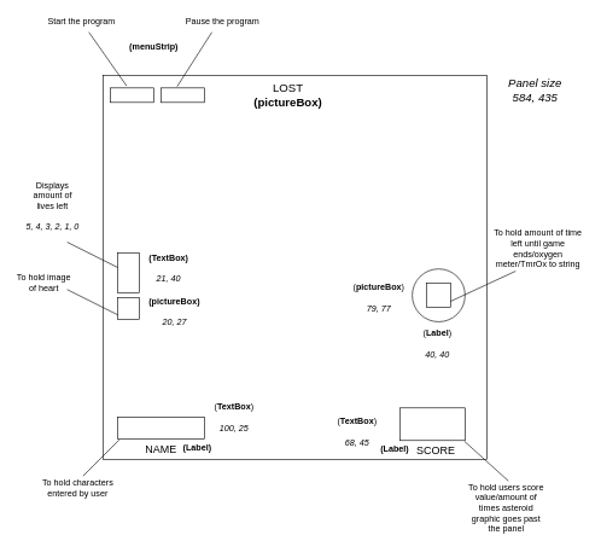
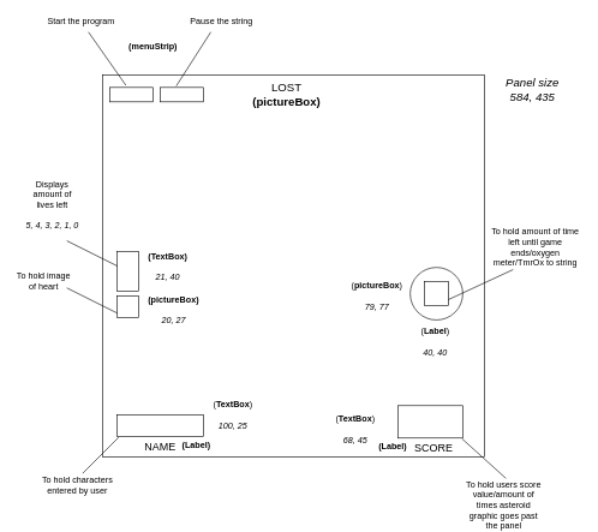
  <mxCell id="0" />
  <mxCell id="1" parent="0" />
  <mxCell id="2" value="" style="whiteSpace=wrap;html=1;aspect=fixed;" vertex="1" parent="1"><mxGeometry x="142" y="104" width="530" height="530" as="geometry" /></mxCell>
  <mxCell id="3" value="&lt;font style=&quot;font-size: 16px&quot;&gt;LOST &lt;b&gt;(pictureBox)&lt;/b&gt;&lt;/font&gt;" style="text;html=1;strokeColor=none;fillColor=none;align=center;verticalAlign=middle;whiteSpace=wrap;rounded=0;" vertex="1" parent="1"><mxGeometry x="362" y="116" width="71" height="30" as="geometry" /></mxCell>
  <mxCell id="4" value="" style="rounded=0;whiteSpace=wrap;html=1;" vertex="1" parent="1"><mxGeometry x="152" y="121" width="60" height="20" as="geometry" /></mxCell>
  <mxCell id="5" value="" style="rounded=0;whiteSpace=wrap;html=1;" vertex="1" parent="1"><mxGeometry x="222" y="121" width="60" height="20" as="geometry" /></mxCell>
  <mxCell id="6" value="" style="endArrow=none;html=1;entryX=0.367;entryY=-0.15;entryDx=0;entryDy=0;entryPerimeter=0;" edge="1" parent="1" target="4"><mxGeometry width="50" height="50" relative="1" as="geometry"><mxPoint x="122" y="44" as="sourcePoint" /><mxPoint x="182" y="131" as="targetPoint" /></mxGeometry></mxCell>
  <mxCell id="7" value="" style="endArrow=none;html=1;entryX=0.367;entryY=-0.1;entryDx=0;entryDy=0;entryPerimeter=0;" edge="1" parent="1" target="5"><mxGeometry width="50" height="50" relative="1" as="geometry"><mxPoint x="292" y="44" as="sourcePoint" /><mxPoint x="242" y="131" as="targetPoint" /></mxGeometry></mxCell>
  <mxCell id="8" value="Start the program" style="text;html=1;strokeColor=none;fillColor=none;align=center;verticalAlign=middle;whiteSpace=wrap;rounded=0;" vertex="1" parent="1"><mxGeometry x="62" y="20" width="100" height="20" as="geometry" /></mxCell>
- <mxCell id="9" value="Pause the program" style="text;html=1;strokeColor=none;fillColor=none;align=center;verticalAlign=middle;whiteSpace=wrap;rounded=0;" vertex="1" parent="1"><mxGeometry x="252" y="20" width="110" height="20" as="geometry" /></mxCell>
+ <mxCell id="9" value="Pause the string" style="text;html=1;strokeColor=none;fillColor=none;align=center;verticalAlign=middle;whiteSpace=wrap;rounded=0;" vertex="1" parent="1"><mxGeometry x="252" y="20" width="110" height="20" as="geometry" /></mxCell>
  <mxCell id="10" value="&lt;b&gt;(menuStrip)&lt;/b&gt;" style="text;html=1;strokeColor=none;fillColor=none;align=center;verticalAlign=middle;whiteSpace=wrap;rounded=0;" vertex="1" parent="1"><mxGeometry x="192" y="54" width="40" height="20" as="geometry" /></mxCell>
  <mxCell id="11" value="&lt;span style=&quot;font-size: 16px&quot;&gt;&lt;i&gt;Panel size&lt;br&gt;584, 435&lt;br&gt;&lt;/i&gt;&lt;/span&gt;" style="text;html=1;strokeColor=none;fillColor=none;align=center;verticalAlign=middle;whiteSpace=wrap;rounded=0;" vertex="1" parent="1"><mxGeometry x="679" y="104" width="120" height="40" as="geometry" /></mxCell>
  <mxCell id="12" value="" style="rounded=0;whiteSpace=wrap;html=1;direction=south;" vertex="1" parent="1"><mxGeometry x="162" y="349" width="30" height="55" as="geometry" /></mxCell>
  <mxCell id="13" value="&lt;font style=&quot;font-size: 12px ; line-height: 80%&quot;&gt;(TextBox)&lt;br&gt;&lt;span style=&quot;font-weight: normal&quot;&gt;&lt;i&gt;21, 40&lt;/i&gt;&lt;/span&gt;&lt;br&gt;&lt;/font&gt;" style="text;strokeColor=none;fillColor=none;html=1;fontSize=24;fontStyle=1;verticalAlign=middle;align=center;" vertex="1" parent="1"><mxGeometry x="182" y="345.5" width="100" height="40" as="geometry" /></mxCell>
  <mxCell id="14" value="" style="endArrow=none;html=1;" edge="1" parent="1" target="12"><mxGeometry width="50" height="50" relative="1" as="geometry"><mxPoint x="92" y="334" as="sourcePoint" /><mxPoint x="127" y="324" as="targetPoint" /></mxGeometry></mxCell>
  <mxCell id="15" value="Displays amount of lives left&lt;br&gt;&lt;br&gt;&lt;i&gt;5, 4, 3, 2, 1, 0&lt;/i&gt;" style="text;html=1;strokeColor=none;fillColor=none;align=center;verticalAlign=middle;whiteSpace=wrap;rounded=0;" vertex="1" parent="1"><mxGeometry x="32" y="274" width="80" height="20" as="geometry" /></mxCell>
  <mxCell id="16" value="" style="rounded=0;whiteSpace=wrap;html=1;" vertex="1" parent="1"><mxGeometry x="162" y="576" width="120" height="30" as="geometry" /></mxCell>
  <mxCell id="17" value="(&lt;b&gt;TextBox&lt;/b&gt;)&lt;br&gt;&lt;br&gt;&lt;i&gt;100, 25&lt;/i&gt;" style="text;html=1;strokeColor=none;fillColor=none;align=center;verticalAlign=middle;whiteSpace=wrap;rounded=0;" vertex="1" parent="1"><mxGeometry x="294" y="566" width="58" height="20" as="geometry" /></mxCell>
  <mxCell id="18" value="&lt;b&gt;(Label)&lt;/b&gt;" style="text;html=1;strokeColor=none;fillColor=none;align=center;verticalAlign=middle;whiteSpace=wrap;rounded=0;" vertex="1" parent="1"><mxGeometry x="252" y="609" width="40" height="20" as="geometry" /></mxCell>
  <mxCell id="19" value="&lt;font style=&quot;font-size: 15px&quot;&gt;NAME&lt;/font&gt;" style="text;html=1;strokeColor=none;fillColor=none;align=center;verticalAlign=middle;whiteSpace=wrap;rounded=0;" vertex="1" parent="1"><mxGeometry x="202" y="609" width="40" height="20" as="geometry" /></mxCell>
  <mxCell id="20" value="" style="whiteSpace=wrap;html=1;aspect=fixed;" vertex="1" parent="1"><mxGeometry x="162" y="411" width="30" height="30" as="geometry" /></mxCell>
  <mxCell id="21" value="&lt;font style=&quot;font-size: 12px&quot;&gt;(pictureBox)&lt;br&gt;&lt;span style=&quot;font-weight: normal&quot;&gt;&lt;i&gt;20, 27&lt;/i&gt;&lt;/span&gt;&lt;br&gt;&lt;/font&gt;" style="text;strokeColor=none;fillColor=none;html=1;fontSize=24;fontStyle=1;verticalAlign=middle;align=center;" vertex="1" parent="1"><mxGeometry x="190" y="406" width="100" height="40" as="geometry" /></mxCell>
  <mxCell id="22" value="" style="endArrow=none;html=1;" edge="1" parent="1"><mxGeometry width="50" height="50" relative="1" as="geometry"><mxPoint x="92" y="399.5" as="sourcePoint" /><mxPoint x="162" y="434.5" as="targetPoint" /></mxGeometry></mxCell>
  <mxCell id="23" value="To hold image of heart" style="text;html=1;strokeColor=none;fillColor=none;align=center;verticalAlign=middle;whiteSpace=wrap;rounded=0;" vertex="1" parent="1"><mxGeometry x="20" y="379.5" width="80" height="20" as="geometry" /></mxCell>
  <mxCell id="24" value="" style="endArrow=none;html=1;" edge="1" parent="1"><mxGeometry width="50" height="50" relative="1" as="geometry"><mxPoint x="114" y="657" as="sourcePoint" /><mxPoint x="164" y="607" as="targetPoint" /></mxGeometry></mxCell>
  <mxCell id="25" value="To hold characters entered by user" style="text;html=1;strokeColor=none;fillColor=none;align=center;verticalAlign=middle;whiteSpace=wrap;rounded=0;" vertex="1" parent="1"><mxGeometry x="52" y="664" width="110" height="20" as="geometry" /></mxCell>
  <mxCell id="26" value="" style="rounded=0;whiteSpace=wrap;html=1;" vertex="1" parent="1"><mxGeometry x="552" y="563" width="90" height="45" as="geometry" /></mxCell>
  <mxCell id="27" value="&lt;b&gt;(Label)&lt;/b&gt;" style="text;html=1;strokeColor=none;fillColor=none;align=center;verticalAlign=middle;whiteSpace=wrap;rounded=0;" vertex="1" parent="1"><mxGeometry x="525" y="610" width="40" height="20" as="geometry" /></mxCell>
  <mxCell id="28" value="&lt;span style=&quot;font-size: 15px&quot;&gt;SCORE&lt;/span&gt;" style="text;html=1;strokeColor=none;fillColor=none;align=center;verticalAlign=middle;whiteSpace=wrap;rounded=0;" vertex="1" parent="1"><mxGeometry x="582" y="611" width="40" height="20" as="geometry" /></mxCell>
  <mxCell id="29" value="(&lt;b&gt;TextBox&lt;/b&gt;)&lt;br&gt;&lt;br&gt;&lt;i&gt;68, 45&lt;/i&gt;" style="text;html=1;strokeColor=none;fillColor=none;align=center;verticalAlign=middle;whiteSpace=wrap;rounded=0;" vertex="1" parent="1"><mxGeometry x="464" y="586" width="58" height="20" as="geometry" /></mxCell>
  <mxCell id="30" value="" style="ellipse;whiteSpace=wrap;html=1;aspect=fixed;" vertex="1" parent="1"><mxGeometry x="569" y="371" width="73" height="73" as="geometry" /></mxCell>
  <mxCell id="31" value="" style="endArrow=none;html=1;entryX=0.989;entryY=1.022;entryDx=0;entryDy=0;entryPerimeter=0;" edge="1" parent="1" target="26"><mxGeometry width="50" height="50" relative="1" as="geometry"><mxPoint x="702" y="664" as="sourcePoint" /><mxPoint x="782" y="604" as="targetPoint" /></mxGeometry></mxCell>
  <mxCell id="32" value="To hold users score value/amount of times asteroid graphic goes past the panel" style="text;html=1;strokeColor=none;fillColor=none;align=center;verticalAlign=middle;whiteSpace=wrap;rounded=0;" vertex="1" parent="1"><mxGeometry x="644" y="691" width="110" height="20" as="geometry" /></mxCell>
  <mxCell id="33" value="(&lt;b&gt;pictureBox&lt;/b&gt;)&lt;br&gt;&lt;br&gt;&lt;i&gt;79, 77&lt;/i&gt;" style="text;html=1;strokeColor=none;fillColor=none;align=center;verticalAlign=middle;whiteSpace=wrap;rounded=0;" vertex="1" parent="1"><mxGeometry x="503" y="401.5" width="40" height="19" as="geometry" /></mxCell>
  <mxCell id="34" value="" style="whiteSpace=wrap;html=1;aspect=fixed;" vertex="1" parent="1"><mxGeometry x="589" y="391" width="33" height="33" as="geometry" /></mxCell>
  <mxCell id="35" value="(&lt;b&gt;Label&lt;/b&gt;)&lt;br&gt;&lt;br&gt;&lt;i&gt;40, 40&lt;/i&gt;" style="text;html=1;strokeColor=none;fillColor=none;align=center;verticalAlign=middle;whiteSpace=wrap;rounded=0;" vertex="1" parent="1"><mxGeometry x="584" y="464" width="40" height="20" as="geometry" /></mxCell>
  <mxCell id="36" value="" style="endArrow=none;html=1;entryX=1;entryY=0.75;entryDx=0;entryDy=0;" edge="1" parent="1" target="34"><mxGeometry width="50" height="50" relative="1" as="geometry"><mxPoint x="712" y="374" as="sourcePoint" /><mxPoint x="792" y="420.5" as="targetPoint" /></mxGeometry></mxCell>
  <mxCell id="37" value="To hold amount of time left until game ends/oxygen meter/TmrOx to string" style="text;html=1;strokeColor=none;fillColor=none;align=center;verticalAlign=middle;whiteSpace=wrap;rounded=0;" vertex="1" parent="1"><mxGeometry x="678" y="333" width="130" height="20" as="geometry" /></mxCell>
